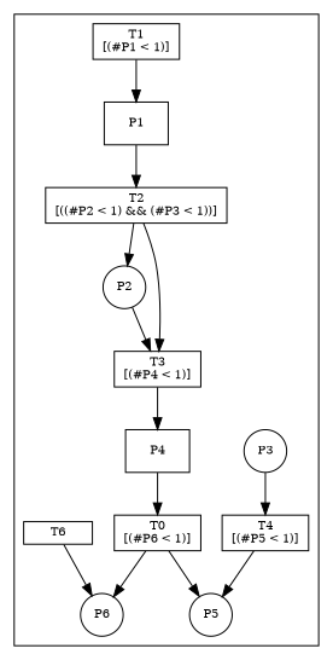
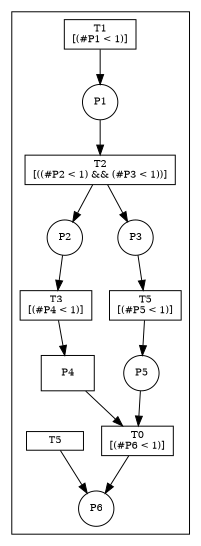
  digraph {
    splines=true
    node [fontsize=10 shape=box]
-   n1 [label=P1]
+   n1 [label=P1 shape=circle]
    n2 [height=0.2 label="T2\n[((#P2 < 1) && (#P3 < 1))]" width=0.8]
    n3 [height=0.2 label="T1\n[(#P1 < 1)]" width=0.8]
    n4 [label=P2 shape=circle]
    n5 [label=P3 shape=circle]
    n6 [height=0.2 label="T3\n[(#P4 < 1)]" width=0.8]
    n7 [label=P4]
    n8 [height=0.2 label="T0\n[(#P6 < 1)]" width=0.8]
    n9 [label=P6 shape=circle]
    n10 [label=P5 shape=circle]
-   n11 [height=0.2 label="T4\n[(#P5 < 1)]" width=0.8]
-   n12 [height=0.2 label=T6 width=0.8]
+   n11 [height=0.2 label="T5\n[(#P5 < 1)]" width=0.8]
+   n12 [height=0.2 label=T5 width=0.8]
    subgraph cluster_1 {
      n1
      n2
      n3
      n4
      n5
      n6
      n7
      n8
      n9
      n10
      n11
      n12
    }
    n1 -> n2
    n2 -> n4
-   n2 -> n6
+   n2 -> n5
    n3 -> n1
    n4 -> n6
    n5 -> n11
    n6 -> n7
    n7 -> n8
    n8 -> n9
-   n8 -> n10
+   n10 -> n8
    n11 -> n10
    n12 -> n9
  }
